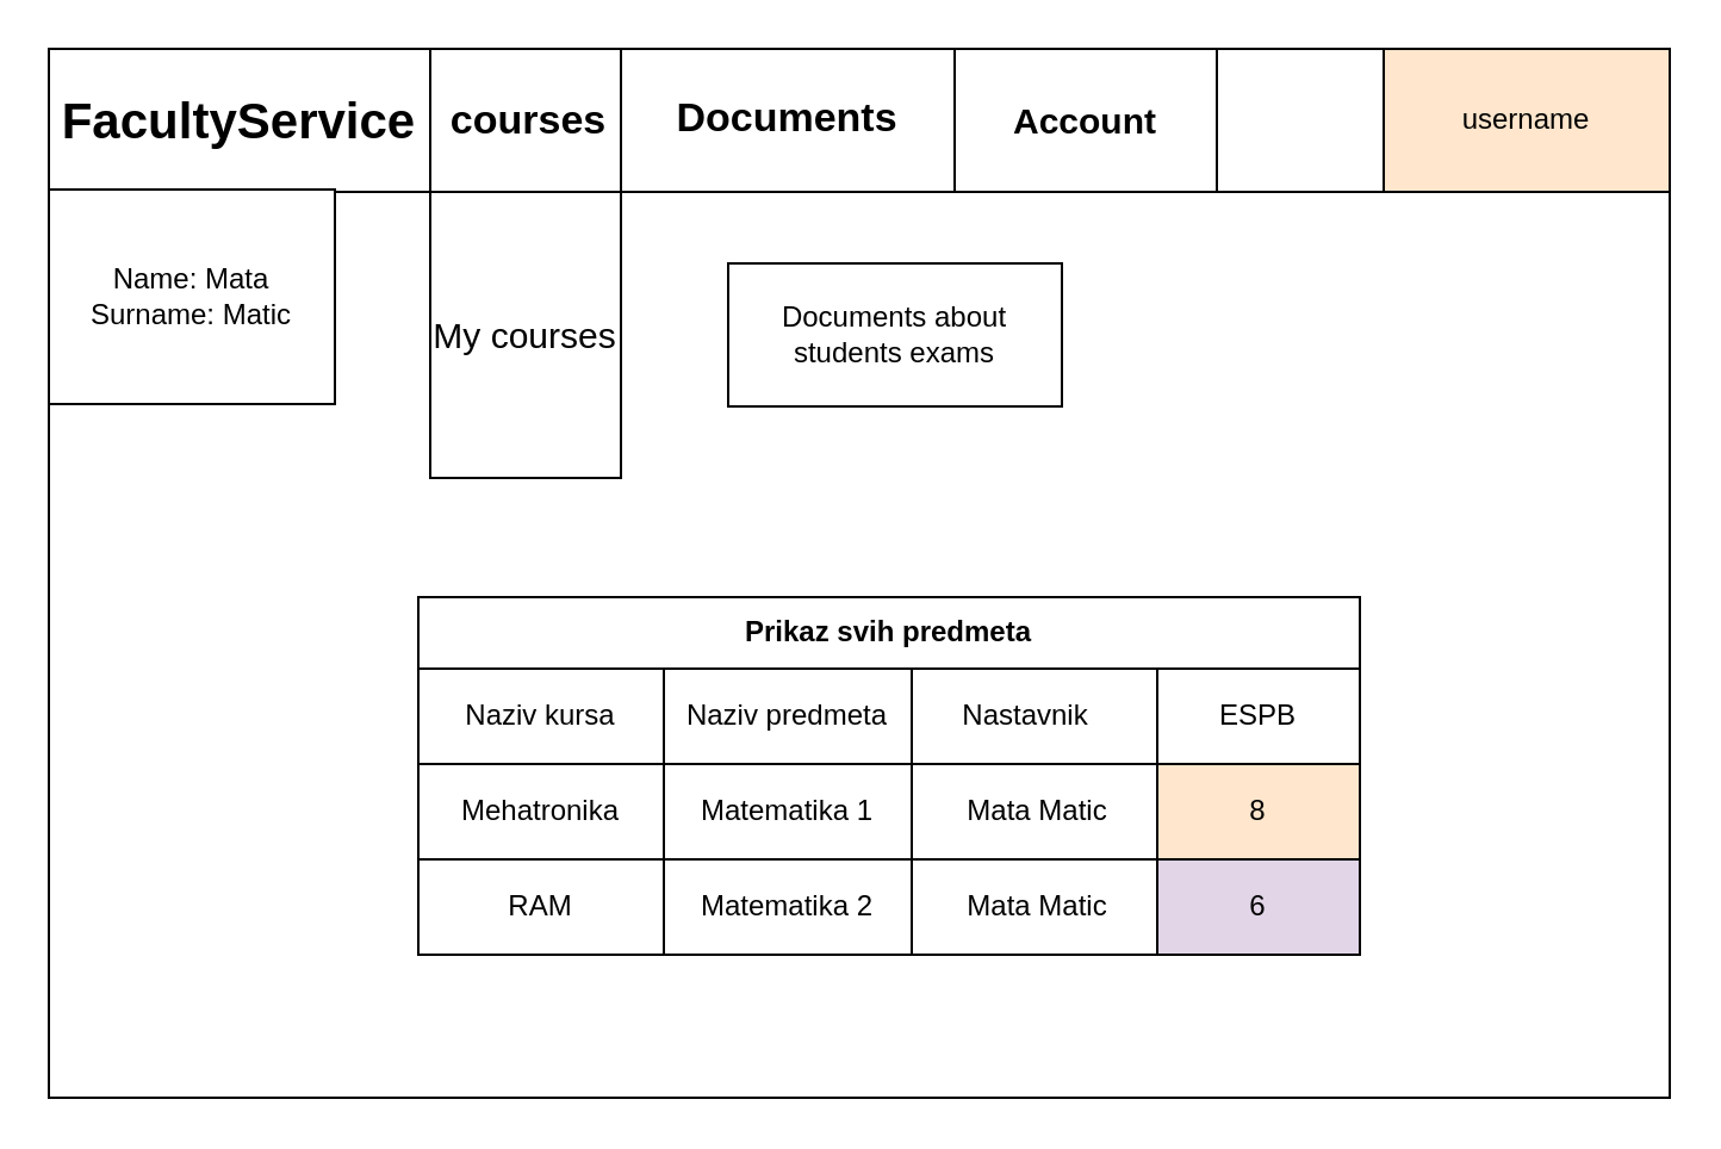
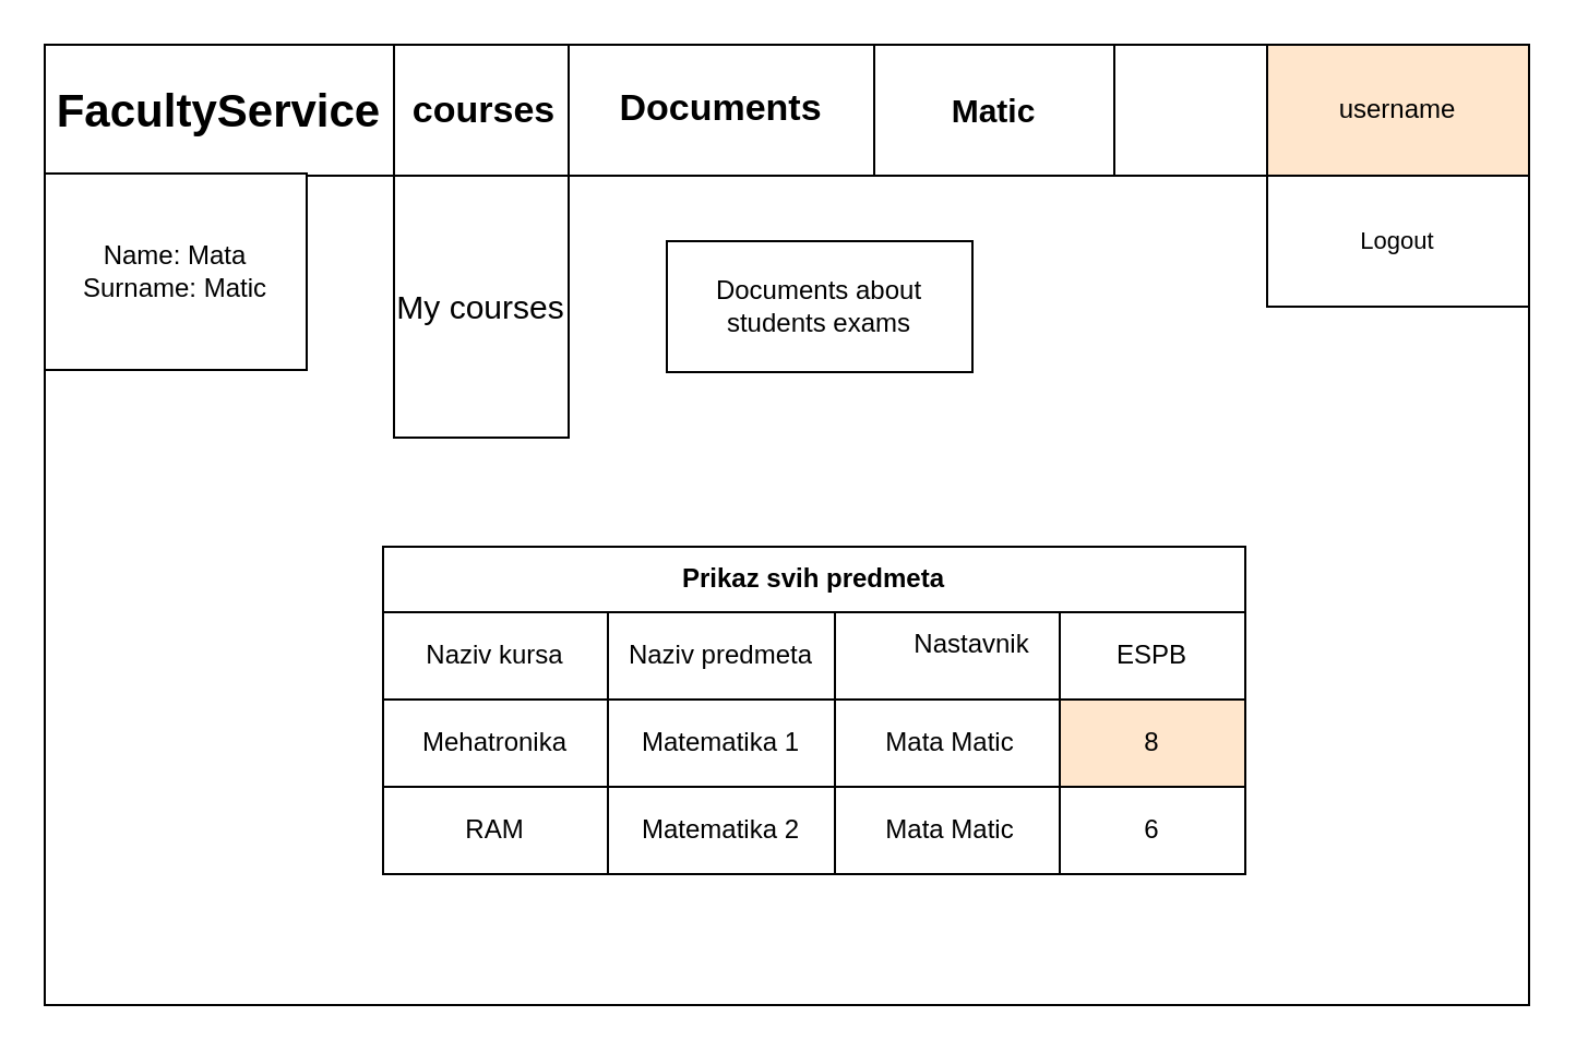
  <mxCell id="0" />
  <mxCell id="1" parent="0" />
  <mxCell id="2" value="" style="rounded=0;whiteSpace=wrap;html=1;" parent="1" vertex="1"><mxGeometry x="20" y="20" width="680" height="440" as="geometry" /></mxCell>
  <mxCell id="3" value="" style="rounded=0;whiteSpace=wrap;html=1;" parent="1" vertex="1"><mxGeometry x="20" y="20" width="680" height="60" as="geometry" /></mxCell>
  <mxCell id="4" value="" style="rounded=0;whiteSpace=wrap;html=1;" parent="1" vertex="1"><mxGeometry x="180" y="20" width="100" height="60" as="geometry" /></mxCell>
  <mxCell id="5" value="&lt;b&gt;&lt;font style=&quot;font-size: 17px&quot;&gt;Documents&lt;/font&gt;&lt;/b&gt;" style="rounded=0;whiteSpace=wrap;html=1;" parent="1" vertex="1"><mxGeometry x="260" y="20" width="140" height="60" as="geometry" /></mxCell>
- <mxCell id="6" value="Account" style="rounded=0;whiteSpace=wrap;html=1;fontStyle=1;fontSize=15;" parent="1" vertex="1"><mxGeometry x="400" y="20" width="110" height="60" as="geometry" /></mxCell>
+ <mxCell id="6" value="Matic" style="rounded=0;whiteSpace=wrap;html=1;fontStyle=1;fontSize=15;" parent="1" vertex="1"><mxGeometry x="400" y="20" width="110" height="60" as="geometry" /></mxCell>
  <mxCell id="7" value="username" style="rounded=0;whiteSpace=wrap;html=1;fillColor=#ffe6cc;" parent="1" vertex="1"><mxGeometry x="580" y="20" width="120" height="60" as="geometry" /></mxCell>
  <mxCell id="8" value="&lt;b&gt;&lt;font style=&quot;font-size: 21px&quot;&gt;FacultyService&lt;/font&gt;&lt;/b&gt;" style="text;html=1;strokeColor=none;fillColor=none;align=center;verticalAlign=middle;whiteSpace=wrap;rounded=0;" parent="1" vertex="1"><mxGeometry x="20" y="40.25" width="160" height="19.5" as="geometry" /></mxCell>
  <mxCell id="9" value="&lt;b&gt;&lt;font style=&quot;font-size: 17px&quot;&gt;courses&lt;/font&gt;&lt;/b&gt;" style="text;html=1;strokeColor=none;fillColor=none;align=center;verticalAlign=middle;whiteSpace=wrap;rounded=0;" parent="1" vertex="1"><mxGeometry x="200" y="40.25" width="42.5" height="21" as="geometry" /></mxCell>
  <mxCell id="10" value="My courses" style="rounded=0;whiteSpace=wrap;html=1;fontSize=15;align=center;" parent="1" vertex="1"><mxGeometry x="180" y="80" width="80" height="120" as="geometry" /></mxCell>
+ <mxCell id="11" value="Logout" style="rounded=0;whiteSpace=wrap;html=1;fontSize=11;align=center;" parent="1" vertex="1"><mxGeometry x="580" y="80" width="120" height="60" as="geometry" /></mxCell>
  <mxCell id="12" value="Prikaz svih predmeta" style="shape=table;html=1;whiteSpace=wrap;startSize=30;container=1;collapsible=0;childLayout=tableLayout;fontStyle=1;align=center;" parent="1" vertex="1"><mxGeometry x="175" y="250" width="395" height="150" as="geometry" /></mxCell>
  <mxCell id="13" value="" style="shape=partialRectangle;html=1;whiteSpace=wrap;collapsible=0;dropTarget=0;pointerEvents=0;fillColor=none;top=0;left=0;bottom=0;right=0;points=[[0,0.5],[1,0.5]];portConstraint=eastwest;" parent="12" vertex="1"><mxGeometry y="30" width="395" height="40" as="geometry" /></mxCell>
  <mxCell id="14" value="Naziv kursa" style="shape=partialRectangle;html=1;whiteSpace=wrap;connectable=0;fillColor=none;top=0;left=0;bottom=0;right=0;overflow=hidden;" parent="13" vertex="1"><mxGeometry width="103" height="40" as="geometry" /></mxCell>
  <mxCell id="15" value="Naziv predmeta" style="shape=partialRectangle;html=1;whiteSpace=wrap;connectable=0;fillColor=none;top=0;left=0;bottom=0;right=0;overflow=hidden;" parent="13" vertex="1"><mxGeometry x="103" width="104" height="40" as="geometry" /></mxCell>
  <mxCell id="16" value="" style="shape=partialRectangle;html=1;whiteSpace=wrap;connectable=0;fillColor=none;top=0;left=0;bottom=0;right=0;overflow=hidden;align=center;" parent="13" vertex="1"><mxGeometry x="207" width="188" height="40" as="geometry" /></mxCell>
  <mxCell id="17" value="" style="shape=partialRectangle;html=1;whiteSpace=wrap;collapsible=0;dropTarget=0;pointerEvents=0;fillColor=none;top=0;left=0;bottom=0;right=0;points=[[0,0.5],[1,0.5]];portConstraint=eastwest;" parent="12" vertex="1"><mxGeometry y="70" width="395" height="40" as="geometry" /></mxCell>
  <mxCell id="18" value="Mehatronika" style="shape=partialRectangle;html=1;whiteSpace=wrap;connectable=0;fillColor=none;top=0;left=0;bottom=0;right=0;overflow=hidden;" parent="17" vertex="1"><mxGeometry width="103" height="40" as="geometry" /></mxCell>
  <mxCell id="19" value="Matematika 1" style="shape=partialRectangle;html=1;whiteSpace=wrap;connectable=0;fillColor=none;top=0;left=0;bottom=0;right=0;overflow=hidden;" parent="17" vertex="1"><mxGeometry x="103" width="104" height="40" as="geometry" /></mxCell>
  <mxCell id="20" value="" style="shape=partialRectangle;html=1;whiteSpace=wrap;connectable=0;fillColor=none;top=0;left=0;bottom=0;right=0;overflow=hidden;" parent="17" vertex="1"><mxGeometry x="207" width="188" height="40" as="geometry" /></mxCell>
  <mxCell id="21" value="" style="shape=partialRectangle;html=1;whiteSpace=wrap;collapsible=0;dropTarget=0;pointerEvents=0;fillColor=none;top=0;left=0;bottom=0;right=0;points=[[0,0.5],[1,0.5]];portConstraint=eastwest;" parent="12" vertex="1"><mxGeometry y="110" width="395" height="40" as="geometry" /></mxCell>
  <mxCell id="22" value="RAM" style="shape=partialRectangle;html=1;whiteSpace=wrap;connectable=0;fillColor=none;top=0;left=0;bottom=0;right=0;overflow=hidden;" parent="21" vertex="1"><mxGeometry width="103" height="40" as="geometry" /></mxCell>
  <mxCell id="23" value="Matematika 2" style="shape=partialRectangle;html=1;whiteSpace=wrap;connectable=0;fillColor=none;top=0;left=0;bottom=0;right=0;overflow=hidden;" parent="21" vertex="1"><mxGeometry x="103" width="104" height="40" as="geometry" /></mxCell>
  <mxCell id="24" value="" style="shape=partialRectangle;html=1;whiteSpace=wrap;connectable=0;fillColor=none;top=0;left=0;bottom=0;right=0;overflow=hidden;" parent="21" vertex="1"><mxGeometry x="207" width="188" height="40" as="geometry" /></mxCell>
  <mxCell id="25" value="ESPB" style="rounded=0;whiteSpace=wrap;html=1;" parent="1" vertex="1"><mxGeometry x="485" y="280" width="85" height="40" as="geometry" /></mxCell>
  <mxCell id="26" value="8" style="rounded=0;whiteSpace=wrap;html=1;fillColor=#ffe6cc;" parent="1" vertex="1"><mxGeometry x="485" y="320" width="85" height="40" as="geometry" /></mxCell>
- <mxCell id="27" value="6" style="rounded=0;whiteSpace=wrap;html=1;fillColor=#e1d5e7;" parent="1" vertex="1"><mxGeometry x="485" y="360" width="85" height="40" as="geometry" /></mxCell>
- <mxCell id="28" value="Nastavnik" style="text;html=1;strokeColor=none;fillColor=none;align=center;verticalAlign=middle;whiteSpace=wrap;rounded=0;" parent="1" vertex="1"><mxGeometry x="410" y="290" width="40" height="20" as="geometry" /></mxCell>
+ <mxCell id="27" value="6" style="rounded=0;whiteSpace=wrap;html=1;" parent="1" vertex="1"><mxGeometry x="485" y="360" width="85" height="40" as="geometry" /></mxCell>
+ <mxCell id="28" value="Nastavnik" style="text;html=1;strokeColor=none;fillColor=none;align=center;verticalAlign=middle;whiteSpace=wrap;rounded=0;" parent="1" vertex="1"><mxGeometry x="425" y="285" width="40" height="20" as="geometry" /></mxCell>
  <mxCell id="29" value="Mata Matic" style="text;html=1;strokeColor=none;fillColor=none;align=center;verticalAlign=middle;whiteSpace=wrap;rounded=0;" parent="1" vertex="1"><mxGeometry x="400" y="330" width="70" height="20" as="geometry" /></mxCell>
  <mxCell id="30" value="Mata Matic" style="text;html=1;strokeColor=none;fillColor=none;align=center;verticalAlign=middle;whiteSpace=wrap;rounded=0;" parent="1" vertex="1"><mxGeometry x="400" y="370" width="70" height="20" as="geometry" /></mxCell>
  <mxCell id="31" value="Text" style="text;html=1;strokeColor=none;fillColor=none;align=center;verticalAlign=middle;whiteSpace=wrap;rounded=0;" parent="1" vertex="1"><mxGeometry x="30" y="90" width="40" height="20" as="geometry" /></mxCell>
  <mxCell id="32" value="Name: Mata&lt;br&gt;Surname: Matic" style="rounded=0;whiteSpace=wrap;html=1;" parent="1" vertex="1"><mxGeometry x="20" y="79" width="120" height="90" as="geometry" /></mxCell>
  <mxCell id="33" value="Documents about students exams" style="rounded=0;whiteSpace=wrap;html=1;" parent="1" vertex="1"><mxGeometry x="305" y="110" width="140" height="60" as="geometry" /></mxCell>
